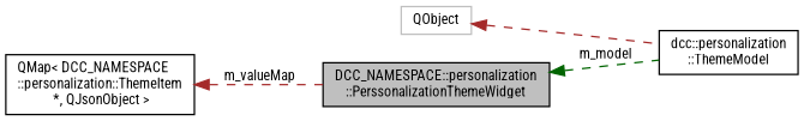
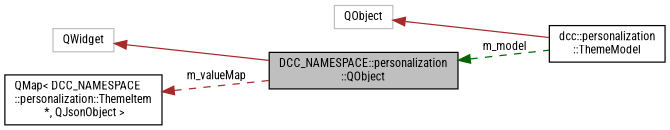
  digraph {
    fontname="Roboto Condensed"
    rankdir=LR
    node [color=black fillcolor=white fontname="Roboto Condensed" fontsize=10 shape=record style=filled]
    edge [color=brown dir=back fontname="Roboto Condensed" fontsize=10 labelfontname=Helvetica labelfontsize=10 style=dashed]
-   n1 [fillcolor=grey75 fontcolor=black height=0.2 label="DCC_NAMESPACE::personalization\l::PerssonalizationThemeWidget" width=0.4]
+   n1 [fillcolor=grey75 fontcolor=black height=0.2 label="DCC_NAMESPACE::personalization\l::QObject" width=0.4]
    n2 [height=0.2 label="dcc::personalization\l::ThemeModel" width=0.4]
+   n3 [color=grey75 height=0.2 label=QWidget width=0.4]
    n4 [height=0.2 label="QMap\< DCC_NAMESPACE\l::personalization::ThemeItem\l *, QJsonObject \>" width=0.4]
    n5 [color=grey75 height=0.2 label=QObject width=0.4]
    n1 -> n2 [color=darkgreen label=" m_model"]
+   n3 -> n1 [style=solid]
    n4 -> n1 [label=" m_valueMap"]
-   n5 -> n2
+   n5 -> n2 [style=solid]
  }
